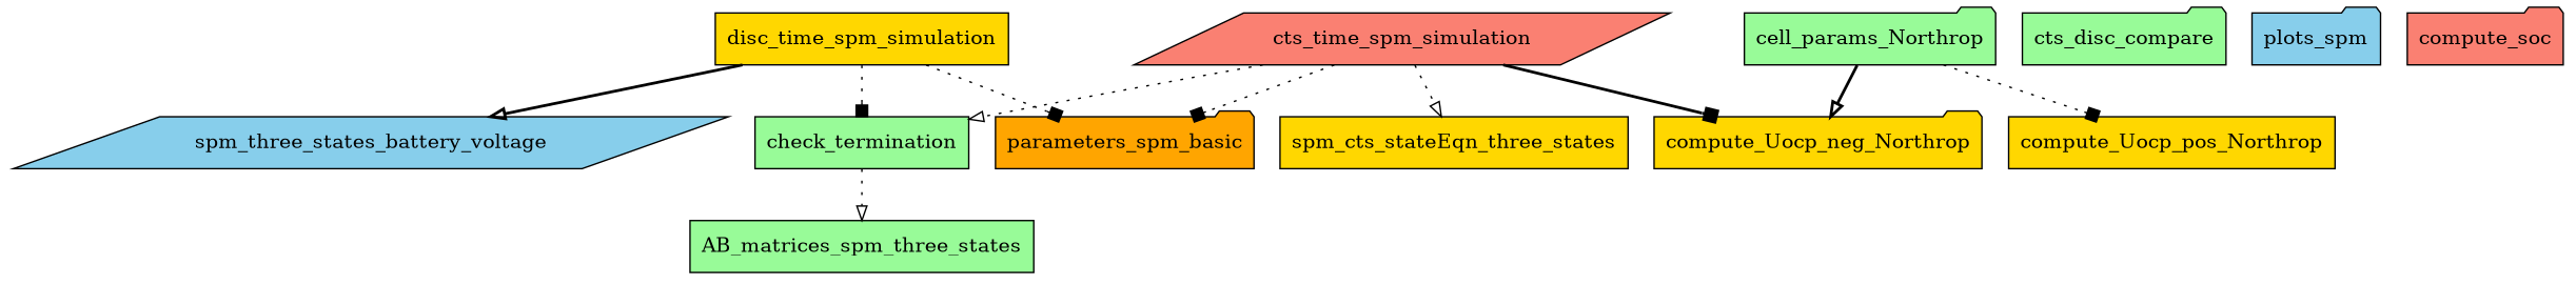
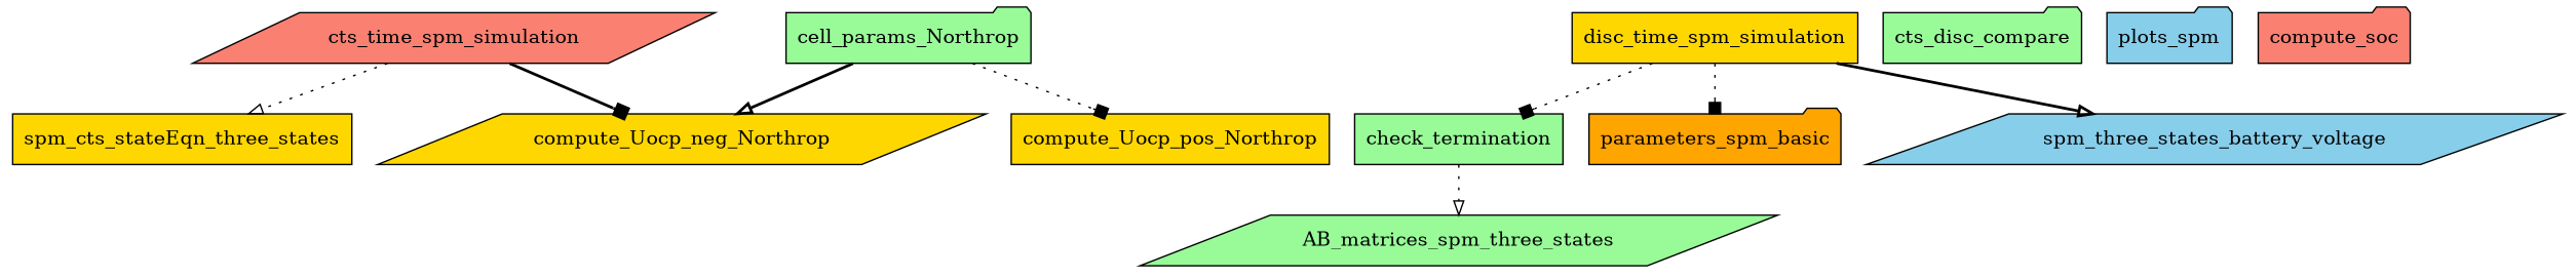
  digraph {
    node [fillcolor=palegreen shape=folder style=filled]
    edge [arrowhead=onormal style=dotted]
    cts_time_spm_simulation [fillcolor=salmon shape=parallelogram]
    check_termination [shape=box]
    spm_cts_stateEqn_three_states [fillcolor=gold shape=box]
    parameters_spm_basic [fillcolor=orange]
-   compute_Uocp_neg_Northrop [fillcolor=gold]
-   AB_matrices_spm_three_states [shape=box]
+   compute_Uocp_neg_Northrop [fillcolor=gold shape=parallelogram]
+   AB_matrices_spm_three_states [shape=parallelogram]
    spm_three_states_battery_voltage [fillcolor=skyblue shape=parallelogram]
    disc_time_spm_simulation [fillcolor=gold shape=box]
    cell_params_Northrop
    compute_Uocp_pos_Northrop [fillcolor=gold shape=box]
    cts_disc_compare
    plots_spm [fillcolor=skyblue]
    compute_soc [fillcolor=salmon]
-   cts_time_spm_simulation -> check_termination
    cts_time_spm_simulation -> spm_cts_stateEqn_three_states
-   cts_time_spm_simulation -> parameters_spm_basic [arrowhead=box]
    cts_time_spm_simulation -> compute_Uocp_neg_Northrop [arrowhead=box style=bold]
    check_termination -> AB_matrices_spm_three_states
    disc_time_spm_simulation -> check_termination [arrowhead=box]
    disc_time_spm_simulation -> parameters_spm_basic [arrowhead=box]
    disc_time_spm_simulation -> spm_three_states_battery_voltage [style=bold]
    cell_params_Northrop -> compute_Uocp_neg_Northrop [style=bold]
    cell_params_Northrop -> compute_Uocp_pos_Northrop [arrowhead=box]
  }
